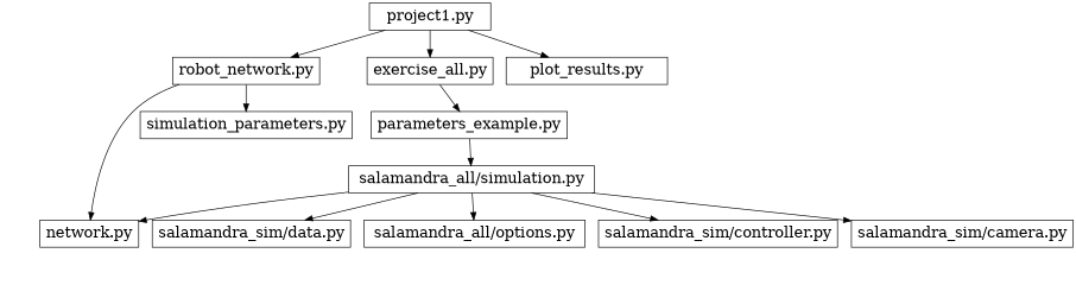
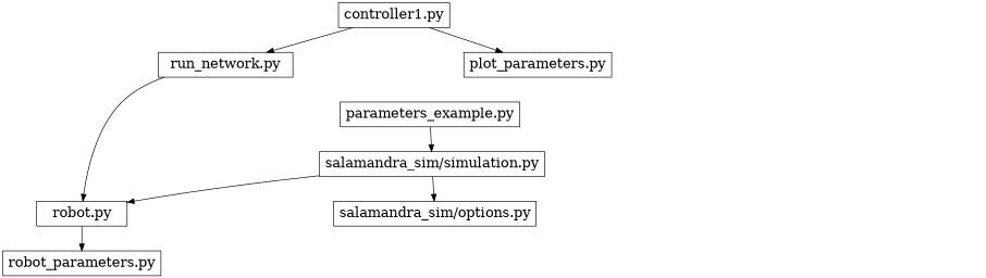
  digraph {
    color=black
    rankdir=TB
    node [color=black fontsize=20 shape=box]
-   "project1.py"
-   "run_network.py" [label="robot_network.py"]
-   "exercise_all.py"
-   "plot_results.py"
-   "network.py"
-   "simulation_parameters.py"
+   "project1.py" [label="controller1.py"]
+   "run_network.py"
+   "plot_results.py" [label="plot_parameters.py"]
+   "network.py" [label="robot.py"]
    n7 [label="parameters_example.py"]
-   "salamandra_sim/simulation.py" [label="salamandra_all/simulation.py"]
-   "salamandra_sim/data.py"
-   "salamandra_sim/options.py" [label="salamandra_all/options.py"]
-   "salamandra_sim/controller.py"
-   "salamandra_sim/camera.py"
+   "robot_parameters.py"
+   "salamandra_sim/simulation.py"
+   "salamandra_sim/options.py"
    "project1.py" -> "run_network.py"
-   "project1.py" -> "exercise_all.py"
    "project1.py" -> "plot_results.py"
    "run_network.py" -> "network.py"
-   "run_network.py" -> "simulation_parameters.py"
-   "exercise_all.py" -> n7
+   "network.py" -> "robot_parameters.py"
    n7 -> "salamandra_sim/simulation.py"
    "salamandra_sim/simulation.py" -> "network.py"
-   "salamandra_sim/simulation.py" -> "salamandra_sim/data.py"
    "salamandra_sim/simulation.py" -> "salamandra_sim/options.py"
-   "salamandra_sim/simulation.py" -> "salamandra_sim/controller.py"
-   "salamandra_sim/simulation.py" -> "salamandra_sim/camera.py"
  }
